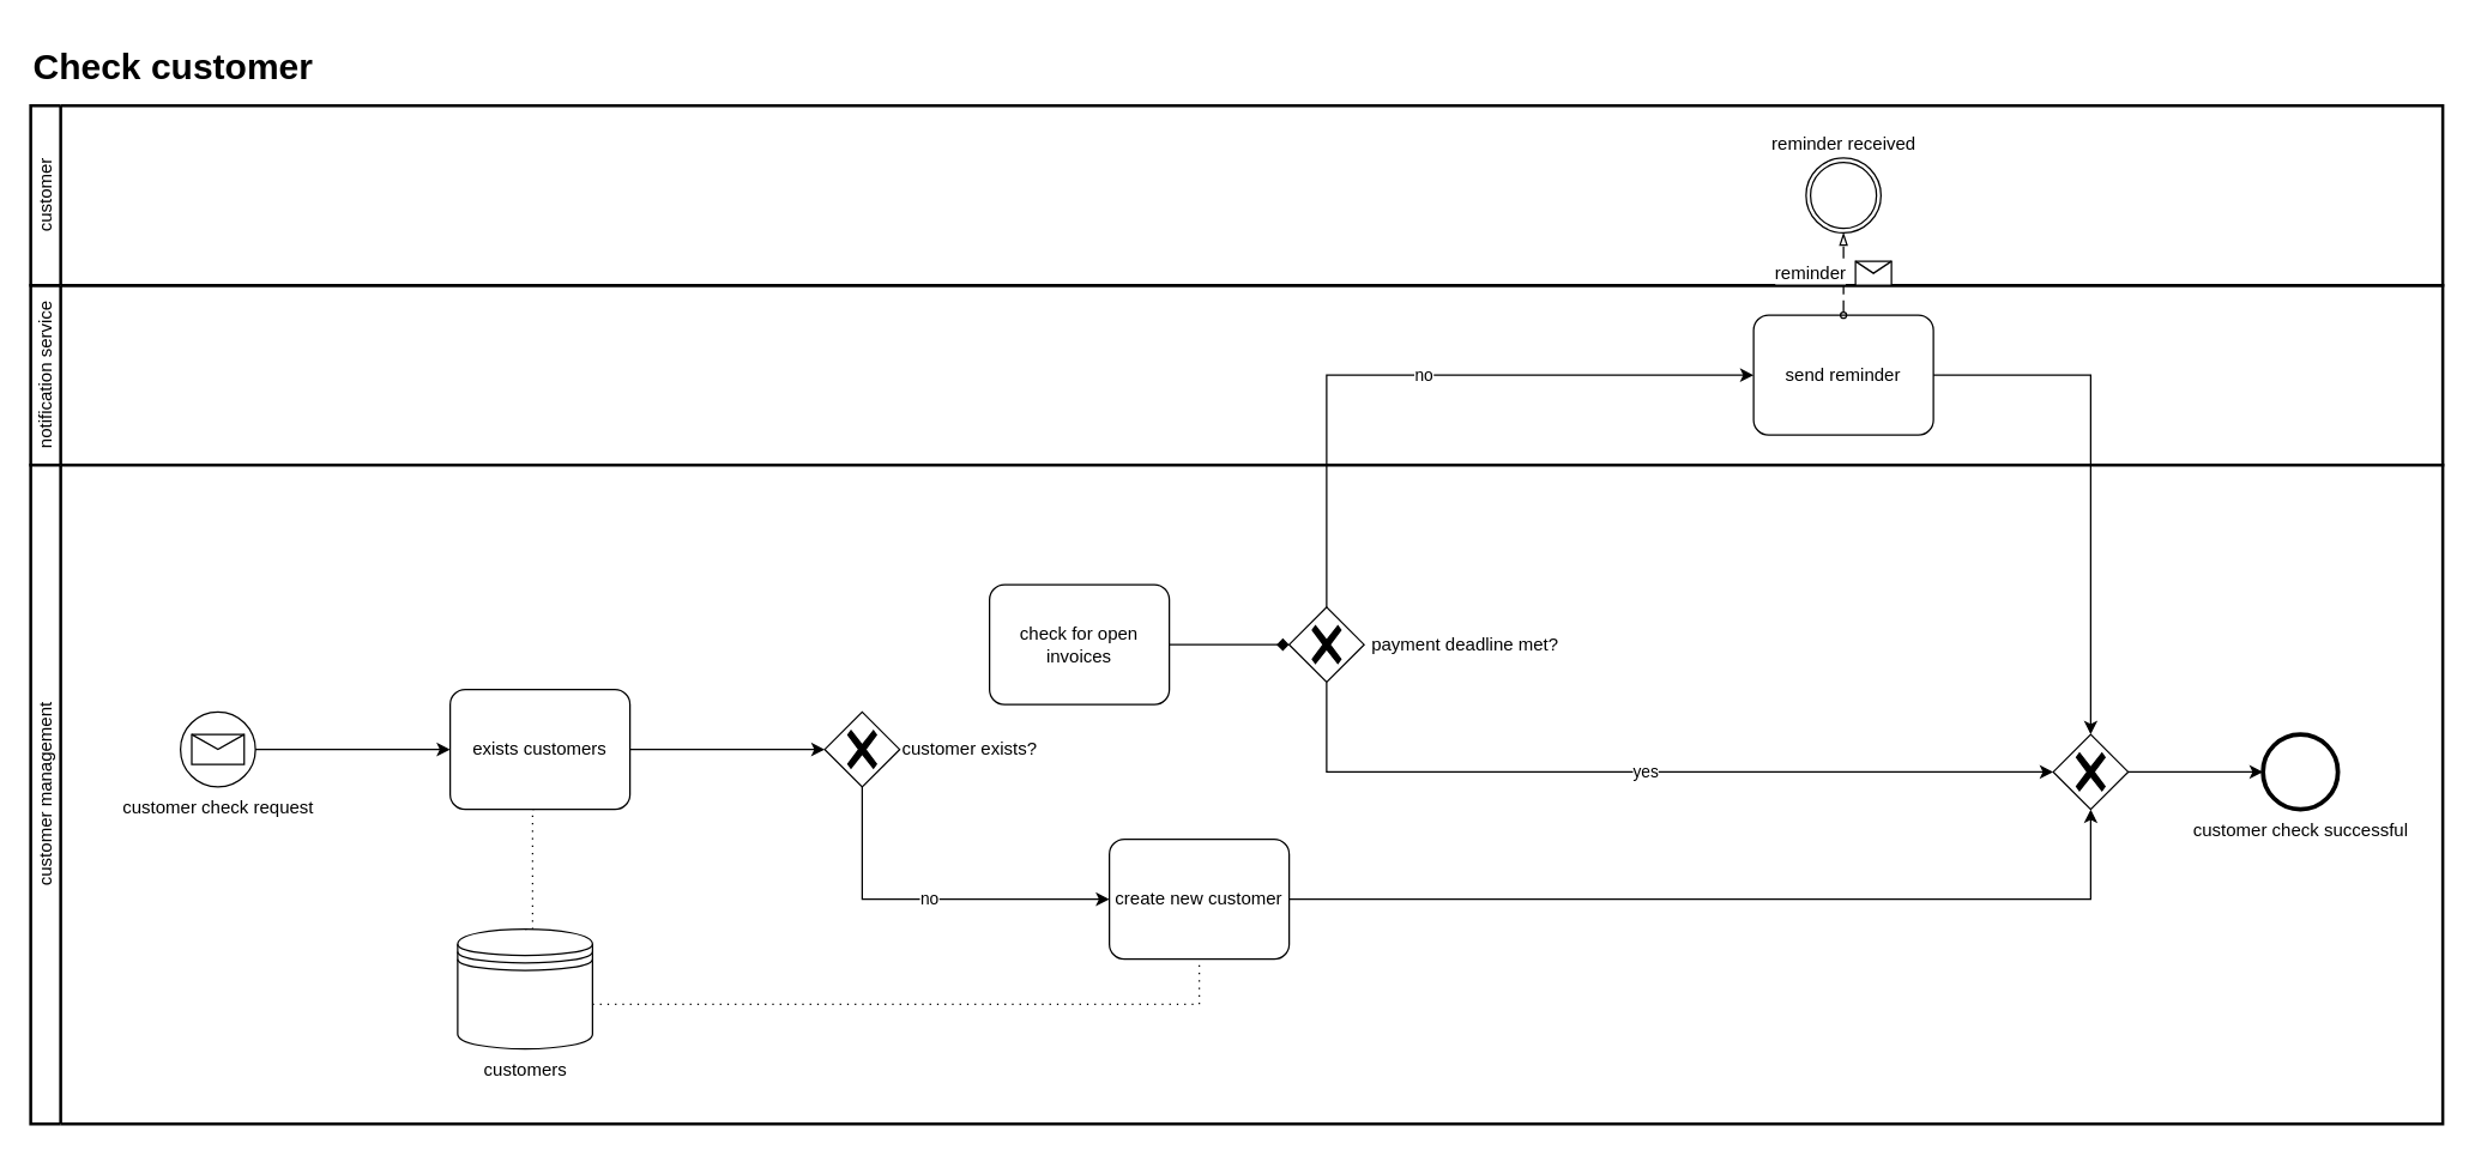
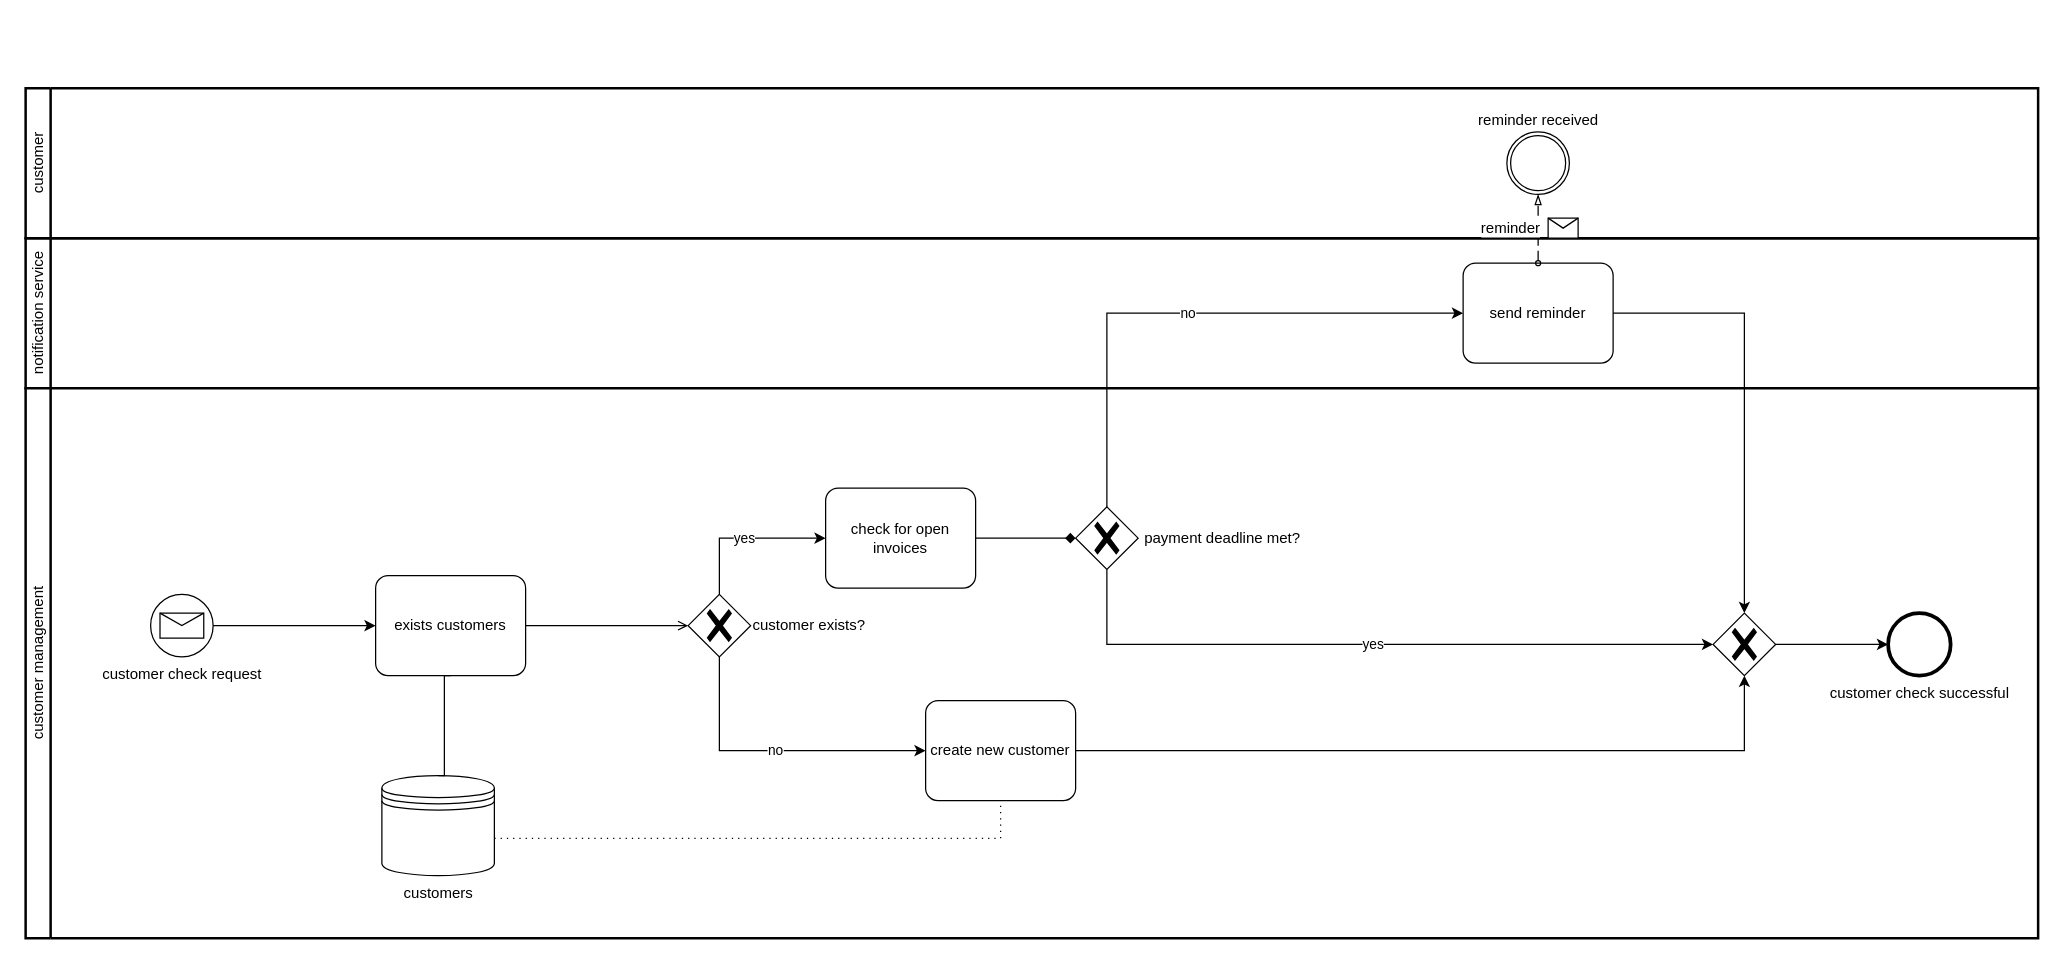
  <mxCell id="0" />
  <mxCell id="1" parent="0" />
  <mxCell id="2" value="notification service" style="swimlane;html=1;startSize=20;fontStyle=0;collapsible=0;horizontal=0;swimlaneLine=1;swimlaneFillColor=#ffffff;strokeWidth=2;whiteSpace=wrap;" parent="1" vertex="1"><mxGeometry x="20" y="190" width="1610" height="120" as="geometry" /></mxCell>
  <mxCell id="3" value="send reminder" style="points=[[0.25,0,0],[0.5,0,0],[0.75,0,0],[1,0.25,0],[1,0.5,0],[1,0.75,0],[0.75,1,0],[0.5,1,0],[0.25,1,0],[0,0.75,0],[0,0.5,0],[0,0.25,0]];shape=mxgraph.bpmn.task;whiteSpace=wrap;rectStyle=rounded;size=10;html=1;container=1;expand=0;collapsible=0;taskMarker=abstract;" parent="2" vertex="1"><mxGeometry x="1150" y="20" width="120" height="80" as="geometry" /></mxCell>
  <mxCell id="4" value="customer management" style="swimlane;html=1;startSize=20;fontStyle=0;collapsible=0;horizontal=0;swimlaneLine=1;swimlaneFillColor=#ffffff;strokeWidth=2;whiteSpace=wrap;" parent="1" vertex="1"><mxGeometry x="20" y="310" width="1610" height="440" as="geometry" /></mxCell>
  <mxCell id="5" value="customer exists?" style="points=[[0.25,0.25,0],[0.5,0,0],[0.75,0.25,0],[1,0.5,0],[0.75,0.75,0],[0.5,1,0],[0.25,0.75,0],[0,0.5,0]];shape=mxgraph.bpmn.gateway2;html=1;verticalLabelPosition=middle;labelBackgroundColor=#ffffff;verticalAlign=middle;align=left;perimeter=rhombusPerimeter;outlineConnect=0;outline=none;symbol=none;gwType=exclusive;labelPosition=right;" parent="4" vertex="1"><mxGeometry x="530" y="165" width="50" height="50" as="geometry" /></mxCell>
  <mxCell id="6" value="create new customer" style="points=[[0.25,0,0],[0.5,0,0],[0.75,0,0],[1,0.25,0],[1,0.5,0],[1,0.75,0],[0.75,1,0],[0.5,1,0],[0.25,1,0],[0,0.75,0],[0,0.5,0],[0,0.25,0]];shape=mxgraph.bpmn.task;whiteSpace=wrap;rectStyle=rounded;size=10;html=1;container=1;expand=0;collapsible=0;taskMarker=abstract;" parent="4" vertex="1"><mxGeometry x="720" y="250" width="120" height="80" as="geometry" /></mxCell>
  <mxCell id="7" value="no" style="edgeStyle=orthogonalEdgeStyle;rounded=0;orthogonalLoop=1;jettySize=auto;html=1;exitX=0.5;exitY=1;exitDx=0;exitDy=0;exitPerimeter=0;entryX=0;entryY=0.5;entryDx=0;entryDy=0;entryPerimeter=0;" parent="4" source="5" target="6" edge="1"><mxGeometry relative="1" as="geometry" /></mxCell>
  <mxCell id="8" value="customer check successful" style="points=[[0.145,0.145,0],[0.5,0,0],[0.855,0.145,0],[1,0.5,0],[0.855,0.855,0],[0.5,1,0],[0.145,0.855,0],[0,0.5,0]];shape=mxgraph.bpmn.event;html=1;verticalLabelPosition=bottom;labelBackgroundColor=#ffffff;verticalAlign=top;align=center;perimeter=ellipsePerimeter;outlineConnect=0;aspect=fixed;outline=end;symbol=terminate2;labelPosition=center;" parent="4" vertex="1"><mxGeometry x="1490" y="180" width="50" height="50" as="geometry" /></mxCell>
  <mxCell id="9" value="exists customers" style="points=[[0.25,0,0],[0.5,0,0],[0.75,0,0],[1,0.25,0],[1,0.5,0],[1,0.75,0],[0.75,1,0],[0.5,1,0],[0.25,1,0],[0,0.75,0],[0,0.5,0],[0,0.25,0]];shape=mxgraph.bpmn.task;whiteSpace=wrap;rectStyle=rounded;size=10;html=1;container=1;expand=0;collapsible=0;taskMarker=abstract;" parent="4" vertex="1"><mxGeometry x="280" y="150" width="120" height="80" as="geometry" /></mxCell>
- <mxCell id="10" style="edgeStyle=orthogonalEdgeStyle;rounded=0;orthogonalLoop=1;jettySize=auto;html=1;exitX=1;exitY=0.5;exitDx=0;exitDy=0;exitPerimeter=0;entryX=0;entryY=0.5;entryDx=0;entryDy=0;entryPerimeter=0;" parent="4" source="9" target="5" edge="1"><mxGeometry relative="1" as="geometry" /></mxCell>
+ <mxCell id="10" style="edgeStyle=orthogonalEdgeStyle;rounded=0;orthogonalLoop=1;jettySize=auto;html=1;exitX=1;exitY=0.5;exitDx=0;exitDy=0;exitPerimeter=0;entryX=0;entryY=0.5;entryDx=0;entryDy=0;entryPerimeter=0;endArrow=open;" parent="4" source="9" target="5" edge="1"><mxGeometry relative="1" as="geometry" /></mxCell>
  <mxCell id="11" value="customer check request" style="points=[[0.145,0.145,0],[0.5,0,0],[0.855,0.145,0],[1,0.5,0],[0.855,0.855,0],[0.5,1,0],[0.145,0.855,0],[0,0.5,0]];shape=mxgraph.bpmn.event;html=1;verticalLabelPosition=bottom;labelBackgroundColor=#ffffff;verticalAlign=top;align=center;perimeter=ellipsePerimeter;outlineConnect=0;aspect=fixed;outline=standard;symbol=message;" parent="4" vertex="1"><mxGeometry x="100" y="165" width="50" height="50" as="geometry" /></mxCell>
  <mxCell id="12" style="edgeStyle=orthogonalEdgeStyle;rounded=0;orthogonalLoop=1;jettySize=auto;html=1;exitX=1;exitY=0.5;exitDx=0;exitDy=0;exitPerimeter=0;entryX=0;entryY=0.5;entryDx=0;entryDy=0;entryPerimeter=0;" parent="4" source="11" target="9" edge="1"><mxGeometry relative="1" as="geometry" /></mxCell>
  <mxCell id="13" value="customers" style="shape=datastore;html=1;labelPosition=center;verticalLabelPosition=bottom;align=center;verticalAlign=top;" parent="4" vertex="1"><mxGeometry x="285" y="310" width="90" height="80" as="geometry" /></mxCell>
- <mxCell id="14" value="" style="edgeStyle=elbowEdgeStyle;fontSize=12;html=1;endFill=0;startFill=0;endSize=6;startSize=6;dashed=1;dashPattern=1 4;endArrow=none;startArrow=none;rounded=0;exitX=0.5;exitY=0;exitDx=0;exitDy=0;entryX=0.5;entryY=1;entryDx=0;entryDy=0;entryPerimeter=0;" parent="4" source="13" target="9" edge="1"><mxGeometry width="160" relative="1" as="geometry"><mxPoint x="330" y="-40" as="sourcePoint" /><mxPoint x="490" y="-40" as="targetPoint" /></mxGeometry></mxCell>
+ <mxCell id="14" value="" style="edgeStyle=elbowEdgeStyle;fontSize=12;html=1;endFill=0;startFill=0;endSize=6;startSize=6;dashed=0;dashPattern=1 4;endArrow=none;startArrow=none;rounded=0;exitX=0.5;exitY=0;exitDx=0;exitDy=0;entryX=0.5;entryY=1;entryDx=0;entryDy=0;entryPerimeter=0;" parent="4" source="13" target="9" edge="1"><mxGeometry width="160" relative="1" as="geometry"><mxPoint x="330" y="-40" as="sourcePoint" /><mxPoint x="490" y="-40" as="targetPoint" /></mxGeometry></mxCell>
  <mxCell id="15" value="" style="edgeStyle=elbowEdgeStyle;fontSize=12;html=1;endFill=0;startFill=0;endSize=6;startSize=6;dashed=1;dashPattern=1 4;endArrow=none;startArrow=none;rounded=0;exitX=1;exitY=0.627;exitDx=0;exitDy=0;exitPerimeter=0;entryX=0.5;entryY=1;entryDx=0;entryDy=0;entryPerimeter=0;" parent="4" source="13" target="6" edge="1"><mxGeometry width="160" relative="1" as="geometry"><mxPoint x="610" y="90" as="sourcePoint" /><mxPoint x="770" y="90" as="targetPoint" /><Array as="points"><mxPoint x="780" y="350" /></Array></mxGeometry></mxCell>
  <mxCell id="16" value="check for open invoices" style="points=[[0.25,0,0],[0.5,0,0],[0.75,0,0],[1,0.25,0],[1,0.5,0],[1,0.75,0],[0.75,1,0],[0.5,1,0],[0.25,1,0],[0,0.75,0],[0,0.5,0],[0,0.25,0]];shape=mxgraph.bpmn.task;whiteSpace=wrap;rectStyle=rounded;size=10;html=1;container=1;expand=0;collapsible=0;taskMarker=abstract;" parent="4" vertex="1"><mxGeometry x="640" y="80" width="120" height="80" as="geometry" /></mxCell>
  <mxCell id="17" value="&amp;nbsp;payment deadline met?" style="points=[[0.25,0.25,0],[0.5,0,0],[0.75,0.25,0],[1,0.5,0],[0.75,0.75,0],[0.5,1,0],[0.25,0.75,0],[0,0.5,0]];shape=mxgraph.bpmn.gateway2;html=1;verticalLabelPosition=middle;labelBackgroundColor=#ffffff;verticalAlign=middle;align=left;perimeter=rhombusPerimeter;outlineConnect=0;outline=none;symbol=none;gwType=exclusive;labelPosition=right;" parent="4" vertex="1"><mxGeometry x="840" y="95" width="50" height="50" as="geometry" /></mxCell>
+ <mxCell id="18" value="yes" style="edgeStyle=orthogonalEdgeStyle;rounded=0;orthogonalLoop=1;jettySize=auto;html=1;exitX=0.5;exitY=0;exitDx=0;exitDy=0;exitPerimeter=0;entryX=0;entryY=0.5;entryDx=0;entryDy=0;entryPerimeter=0;" parent="4" source="5" target="16" edge="1"><mxGeometry relative="1" as="geometry" /></mxCell>
  <mxCell id="19" style="edgeStyle=orthogonalEdgeStyle;rounded=0;orthogonalLoop=1;jettySize=auto;html=1;exitX=1;exitY=0.5;exitDx=0;exitDy=0;exitPerimeter=0;entryX=0;entryY=0.5;entryDx=0;entryDy=0;entryPerimeter=0;endArrow=diamond;" parent="4" source="16" target="17" edge="1"><mxGeometry relative="1" as="geometry" /></mxCell>
  <mxCell id="20" value="" style="points=[[0.25,0.25,0],[0.5,0,0],[0.75,0.25,0],[1,0.5,0],[0.75,0.75,0],[0.5,1,0],[0.25,0.75,0],[0,0.5,0]];shape=mxgraph.bpmn.gateway2;html=1;verticalLabelPosition=bottom;labelBackgroundColor=#ffffff;verticalAlign=top;align=center;perimeter=rhombusPerimeter;outlineConnect=0;outline=none;symbol=none;gwType=exclusive;" parent="4" vertex="1"><mxGeometry x="1350" y="180" width="50" height="50" as="geometry" /></mxCell>
  <mxCell id="21" style="edgeStyle=orthogonalEdgeStyle;rounded=0;orthogonalLoop=1;jettySize=auto;html=1;exitX=1;exitY=0.5;exitDx=0;exitDy=0;exitPerimeter=0;entryX=0.5;entryY=1;entryDx=0;entryDy=0;entryPerimeter=0;" parent="4" source="6" target="20" edge="1"><mxGeometry relative="1" as="geometry" /></mxCell>
  <mxCell id="22" value="yes" style="edgeStyle=orthogonalEdgeStyle;rounded=0;orthogonalLoop=1;jettySize=auto;html=1;exitX=0.5;exitY=1;exitDx=0;exitDy=0;exitPerimeter=0;entryX=0;entryY=0.5;entryDx=0;entryDy=0;entryPerimeter=0;" parent="4" source="17" target="20" edge="1"><mxGeometry relative="1" as="geometry" /></mxCell>
  <mxCell id="23" style="edgeStyle=orthogonalEdgeStyle;rounded=0;orthogonalLoop=1;jettySize=auto;html=1;exitX=1;exitY=0.5;exitDx=0;exitDy=0;exitPerimeter=0;entryX=0;entryY=0.5;entryDx=0;entryDy=0;entryPerimeter=0;" parent="4" source="20" target="8" edge="1"><mxGeometry relative="1" as="geometry" /></mxCell>
  <mxCell id="24" value="customer" style="swimlane;html=1;startSize=20;fontStyle=0;collapsible=0;horizontal=0;swimlaneLine=1;swimlaneFillColor=#ffffff;strokeWidth=2;whiteSpace=wrap;" parent="1" vertex="1"><mxGeometry x="20" y="70" width="1610" height="120" as="geometry" /></mxCell>
  <mxCell id="25" value="reminder received" style="points=[[0.145,0.145,0],[0.5,0,0],[0.855,0.145,0],[1,0.5,0],[0.855,0.855,0],[0.5,1,0],[0.145,0.855,0],[0,0.5,0]];shape=mxgraph.bpmn.event;html=1;verticalLabelPosition=top;labelBackgroundColor=#ffffff;verticalAlign=bottom;align=center;perimeter=ellipsePerimeter;outlineConnect=0;aspect=fixed;outline=throwing;symbol=general;labelPosition=center;" parent="24" vertex="1"><mxGeometry x="1185" y="35" width="50" height="50" as="geometry" /></mxCell>
  <mxCell id="26" value="" style="endArrow=blockThin;html=1;labelPosition=left;verticalLabelPosition=middle;align=right;verticalAlign=middle;dashed=1;dashPattern=8 4;endFill=0;startArrow=oval;startFill=0;endSize=6;startSize=4;rounded=0;entryX=0.5;entryY=1;entryDx=0;entryDy=0;entryPerimeter=0;exitX=0.5;exitY=0;exitDx=0;exitDy=0;exitPerimeter=0;" parent="1" source="3" target="25" edge="1"><mxGeometry relative="1" as="geometry"><mxPoint x="1020" y="350" as="sourcePoint" /><mxPoint x="1180" y="350" as="targetPoint" /></mxGeometry></mxCell>
  <mxCell id="27" value="reminder" style="shape=message;html=1;outlineConnect=0;labelPosition=left;verticalLabelPosition=middle;align=right;verticalAlign=middle;spacingRight=5;labelBackgroundColor=#ffffff;" parent="26" vertex="1"><mxGeometry width="24" height="16" relative="1" as="geometry"><mxPoint x="8" y="-8" as="offset" /></mxGeometry></mxCell>
- <mxCell id="28" value="Check customer" style="text;html=1;align=left;verticalAlign=middle;whiteSpace=wrap;rounded=0;fontSize=24;fontStyle=1" parent="1" vertex="1"><mxGeometry x="20" y="20" width="310" height="50" as="geometry" /></mxCell>
  <mxCell id="29" value="no" style="edgeStyle=orthogonalEdgeStyle;rounded=0;orthogonalLoop=1;jettySize=auto;html=1;exitX=0.5;exitY=0;exitDx=0;exitDy=0;exitPerimeter=0;entryX=0;entryY=0.5;entryDx=0;entryDy=0;entryPerimeter=0;" parent="1" source="17" target="3" edge="1"><mxGeometry relative="1" as="geometry"><mxPoint x="1120" y="430" as="sourcePoint" /></mxGeometry></mxCell>
  <mxCell id="30" style="edgeStyle=orthogonalEdgeStyle;rounded=0;orthogonalLoop=1;jettySize=auto;html=1;exitX=1;exitY=0.5;exitDx=0;exitDy=0;exitPerimeter=0;entryX=0.5;entryY=0;entryDx=0;entryDy=0;entryPerimeter=0;" parent="1" source="3" target="20" edge="1"><mxGeometry relative="1" as="geometry" /></mxCell>
